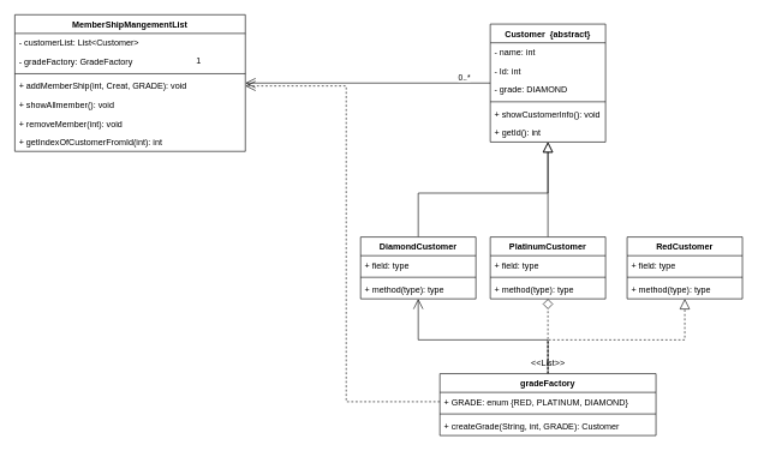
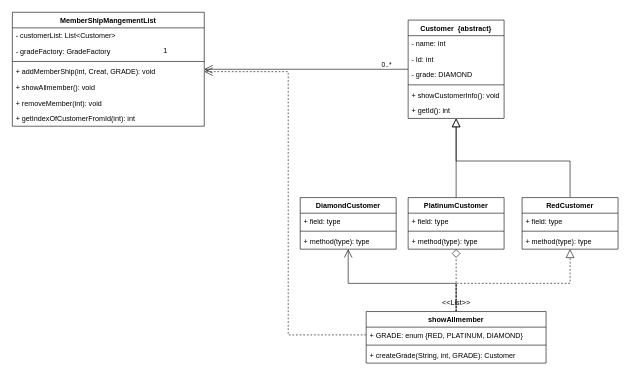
  <mxCell id="0" />
  <mxCell id="1" parent="0" />
  <mxCell id="2" style="edgeStyle=orthogonalEdgeStyle;rounded=0;orthogonalLoop=1;jettySize=auto;html=1;endArrow=open;endFill=0;endSize=12;" edge="1" parent="1" source="4" target="26"><mxGeometry relative="1" as="geometry" /></mxCell>
  <mxCell id="3" value="0..*" style="edgeLabel;html=1;align=center;verticalAlign=middle;resizable=0;points=[];" vertex="1" connectable="0" parent="2"><mxGeometry x="-0.738" y="2" relative="1" as="geometry"><mxPoint x="8" y="-11" as="offset" /></mxGeometry></mxCell>
  <mxCell id="4" value="Customer  {abstract}" style="swimlane;fontStyle=1;align=center;verticalAlign=top;childLayout=stackLayout;horizontal=1;startSize=26;horizontalStack=0;resizeParent=1;resizeParentMax=0;resizeLast=0;collapsible=1;marginBottom=0;" parent="1" vertex="1"><mxGeometry x="680" y="33" width="160" height="164" as="geometry" /></mxCell>
  <mxCell id="5" value="- name: int" style="text;strokeColor=none;fillColor=none;align=left;verticalAlign=top;spacingLeft=4;spacingRight=4;overflow=hidden;rotatable=0;points=[[0,0.5],[1,0.5]];portConstraint=eastwest;" parent="4" vertex="1"><mxGeometry y="26" width="160" height="26" as="geometry" /></mxCell>
  <mxCell id="6" value="- Id: int" style="text;strokeColor=none;fillColor=none;align=left;verticalAlign=top;spacingLeft=4;spacingRight=4;overflow=hidden;rotatable=0;points=[[0,0.5],[1,0.5]];portConstraint=eastwest;" vertex="1" parent="4"><mxGeometry y="52" width="160" height="26" as="geometry" /></mxCell>
  <mxCell id="7" value="- grade: DIAMOND" style="text;strokeColor=none;fillColor=none;align=left;verticalAlign=top;spacingLeft=4;spacingRight=4;overflow=hidden;rotatable=0;points=[[0,0.5],[1,0.5]];portConstraint=eastwest;" vertex="1" parent="4"><mxGeometry y="78" width="160" height="26" as="geometry" /></mxCell>
  <mxCell id="8" value="" style="line;strokeWidth=1;fillColor=none;align=left;verticalAlign=middle;spacingTop=-1;spacingLeft=3;spacingRight=3;rotatable=0;labelPosition=right;points=[];portConstraint=eastwest;strokeColor=inherit;" parent="4" vertex="1"><mxGeometry y="104" width="160" height="8" as="geometry" /></mxCell>
  <mxCell id="9" value="+ showCustomerInfo(): void" style="text;strokeColor=none;fillColor=none;align=left;verticalAlign=top;spacingLeft=4;spacingRight=4;overflow=hidden;rotatable=0;points=[[0,0.5],[1,0.5]];portConstraint=eastwest;" parent="4" vertex="1"><mxGeometry y="112" width="160" height="26" as="geometry" /></mxCell>
  <mxCell id="10" value="+ getId(): int" style="text;strokeColor=none;fillColor=none;align=left;verticalAlign=top;spacingLeft=4;spacingRight=4;overflow=hidden;rotatable=0;points=[[0,0.5],[1,0.5]];portConstraint=eastwest;" vertex="1" parent="4"><mxGeometry y="138" width="160" height="26" as="geometry" /></mxCell>
- <mxCell id="11" style="edgeStyle=orthogonalEdgeStyle;rounded=0;orthogonalLoop=1;jettySize=auto;html=1;exitX=0.5;exitY=0;exitDx=0;exitDy=0;endArrow=block;endFill=0;endSize=12;" edge="1" parent="1" source="12" target="4"><mxGeometry relative="1" as="geometry" /></mxCell>
  <mxCell id="12" value="DiamondCustomer" style="swimlane;fontStyle=1;align=center;verticalAlign=top;childLayout=stackLayout;horizontal=1;startSize=26;horizontalStack=0;resizeParent=1;resizeParentMax=0;resizeLast=0;collapsible=1;marginBottom=0;" vertex="1" parent="1"><mxGeometry x="500" y="329" width="160" height="86" as="geometry" /></mxCell>
  <mxCell id="13" value="+ field: type" style="text;strokeColor=none;fillColor=none;align=left;verticalAlign=top;spacingLeft=4;spacingRight=4;overflow=hidden;rotatable=0;points=[[0,0.5],[1,0.5]];portConstraint=eastwest;" vertex="1" parent="12"><mxGeometry y="26" width="160" height="26" as="geometry" /></mxCell>
  <mxCell id="14" value="" style="line;strokeWidth=1;fillColor=none;align=left;verticalAlign=middle;spacingTop=-1;spacingLeft=3;spacingRight=3;rotatable=0;labelPosition=right;points=[];portConstraint=eastwest;strokeColor=inherit;" vertex="1" parent="12"><mxGeometry y="52" width="160" height="8" as="geometry" /></mxCell>
  <mxCell id="15" value="+ method(type): type" style="text;strokeColor=none;fillColor=none;align=left;verticalAlign=top;spacingLeft=4;spacingRight=4;overflow=hidden;rotatable=0;points=[[0,0.5],[1,0.5]];portConstraint=eastwest;" vertex="1" parent="12"><mxGeometry y="60" width="160" height="26" as="geometry" /></mxCell>
  <mxCell id="16" style="edgeStyle=orthogonalEdgeStyle;rounded=0;orthogonalLoop=1;jettySize=auto;html=1;exitX=0.5;exitY=0;exitDx=0;exitDy=0;endArrow=block;endFill=0;endSize=12;" edge="1" parent="1" source="17" target="4"><mxGeometry relative="1" as="geometry" /></mxCell>
  <mxCell id="17" value="PlatinumCustomer" style="swimlane;fontStyle=1;align=center;verticalAlign=top;childLayout=stackLayout;horizontal=1;startSize=26;horizontalStack=0;resizeParent=1;resizeParentMax=0;resizeLast=0;collapsible=1;marginBottom=0;" vertex="1" parent="1"><mxGeometry x="680" y="329" width="160" height="86" as="geometry" /></mxCell>
  <mxCell id="18" value="+ field: type" style="text;strokeColor=none;fillColor=none;align=left;verticalAlign=top;spacingLeft=4;spacingRight=4;overflow=hidden;rotatable=0;points=[[0,0.5],[1,0.5]];portConstraint=eastwest;" vertex="1" parent="17"><mxGeometry y="26" width="160" height="26" as="geometry" /></mxCell>
  <mxCell id="19" value="" style="line;strokeWidth=1;fillColor=none;align=left;verticalAlign=middle;spacingTop=-1;spacingLeft=3;spacingRight=3;rotatable=0;labelPosition=right;points=[];portConstraint=eastwest;strokeColor=inherit;" vertex="1" parent="17"><mxGeometry y="52" width="160" height="8" as="geometry" /></mxCell>
  <mxCell id="20" value="+ method(type): type" style="text;strokeColor=none;fillColor=none;align=left;verticalAlign=top;spacingLeft=4;spacingRight=4;overflow=hidden;rotatable=0;points=[[0,0.5],[1,0.5]];portConstraint=eastwest;" vertex="1" parent="17"><mxGeometry y="60" width="160" height="26" as="geometry" /></mxCell>
+ <mxCell id="21" style="edgeStyle=orthogonalEdgeStyle;rounded=0;orthogonalLoop=1;jettySize=auto;html=1;exitX=0.5;exitY=0;exitDx=0;exitDy=0;endArrow=block;endFill=0;endSize=12;" edge="1" parent="1" source="22" target="4"><mxGeometry relative="1" as="geometry" /></mxCell>
  <mxCell id="22" value="RedCustomer" style="swimlane;fontStyle=1;align=center;verticalAlign=top;childLayout=stackLayout;horizontal=1;startSize=26;horizontalStack=0;resizeParent=1;resizeParentMax=0;resizeLast=0;collapsible=1;marginBottom=0;" vertex="1" parent="1"><mxGeometry x="870" y="329" width="160" height="86" as="geometry" /></mxCell>
  <mxCell id="23" value="+ field: type" style="text;strokeColor=none;fillColor=none;align=left;verticalAlign=top;spacingLeft=4;spacingRight=4;overflow=hidden;rotatable=0;points=[[0,0.5],[1,0.5]];portConstraint=eastwest;" vertex="1" parent="22"><mxGeometry y="26" width="160" height="26" as="geometry" /></mxCell>
  <mxCell id="24" value="" style="line;strokeWidth=1;fillColor=none;align=left;verticalAlign=middle;spacingTop=-1;spacingLeft=3;spacingRight=3;rotatable=0;labelPosition=right;points=[];portConstraint=eastwest;strokeColor=inherit;" vertex="1" parent="22"><mxGeometry y="52" width="160" height="8" as="geometry" /></mxCell>
  <mxCell id="25" value="+ method(type): type" style="text;strokeColor=none;fillColor=none;align=left;verticalAlign=top;spacingLeft=4;spacingRight=4;overflow=hidden;rotatable=0;points=[[0,0.5],[1,0.5]];portConstraint=eastwest;" vertex="1" parent="22"><mxGeometry y="60" width="160" height="26" as="geometry" /></mxCell>
  <mxCell id="26" value="MemberShipMangementList" style="swimlane;fontStyle=1;align=center;verticalAlign=top;childLayout=stackLayout;horizontal=1;startSize=26;horizontalStack=0;resizeParent=1;resizeParentMax=0;resizeLast=0;collapsible=1;marginBottom=0;" vertex="1" parent="1"><mxGeometry x="20" y="20" width="320" height="190" as="geometry" /></mxCell>
  <mxCell id="27" value="- customerList: List&lt;Customer&gt;" style="text;strokeColor=none;fillColor=none;align=left;verticalAlign=top;spacingLeft=4;spacingRight=4;overflow=hidden;rotatable=0;points=[[0,0.5],[1,0.5]];portConstraint=eastwest;" vertex="1" parent="26"><mxGeometry y="26" width="320" height="26" as="geometry" /></mxCell>
  <mxCell id="28" value="- gradeFactory: GradeFactory" style="text;strokeColor=none;fillColor=none;align=left;verticalAlign=top;spacingLeft=4;spacingRight=4;overflow=hidden;rotatable=0;points=[[0,0.5],[1,0.5]];portConstraint=eastwest;" vertex="1" parent="26"><mxGeometry y="52" width="320" height="26" as="geometry" /></mxCell>
  <mxCell id="29" value="" style="line;strokeWidth=1;fillColor=none;align=left;verticalAlign=middle;spacingTop=-1;spacingLeft=3;spacingRight=3;rotatable=0;labelPosition=right;points=[];portConstraint=eastwest;strokeColor=inherit;" vertex="1" parent="26"><mxGeometry y="78" width="320" height="8" as="geometry" /></mxCell>
  <mxCell id="30" value="+ addMemberShip(int, Creat, GRADE): void" style="text;strokeColor=none;fillColor=none;align=left;verticalAlign=top;spacingLeft=4;spacingRight=4;overflow=hidden;rotatable=0;points=[[0,0.5],[1,0.5]];portConstraint=eastwest;" vertex="1" parent="26"><mxGeometry y="86" width="320" height="26" as="geometry" /></mxCell>
  <mxCell id="31" value="+ showAllmember(): void" style="text;strokeColor=none;fillColor=none;align=left;verticalAlign=top;spacingLeft=4;spacingRight=4;overflow=hidden;rotatable=0;points=[[0,0.5],[1,0.5]];portConstraint=eastwest;" vertex="1" parent="26"><mxGeometry y="112" width="320" height="26" as="geometry" /></mxCell>
  <mxCell id="32" value="+ removeMember(int): void&#10;" style="text;strokeColor=none;fillColor=none;align=left;verticalAlign=top;spacingLeft=4;spacingRight=4;overflow=hidden;rotatable=0;points=[[0,0.5],[1,0.5]];portConstraint=eastwest;" vertex="1" parent="26"><mxGeometry y="138" width="320" height="26" as="geometry" /></mxCell>
  <mxCell id="33" value="+ getIndexOfCustomerFromId(int): int" style="text;strokeColor=none;fillColor=none;align=left;verticalAlign=top;spacingLeft=4;spacingRight=4;overflow=hidden;rotatable=0;points=[[0,0.5],[1,0.5]];portConstraint=eastwest;" vertex="1" parent="26"><mxGeometry y="164" width="320" height="26" as="geometry" /></mxCell>
  <mxCell id="34" value="1" style="text;html=1;align=center;verticalAlign=middle;resizable=0;points=[];autosize=1;strokeColor=none;fillColor=none;" vertex="1" parent="1"><mxGeometry x="260" y="69" width="30" height="30" as="geometry" /></mxCell>
  <mxCell id="35" style="edgeStyle=orthogonalEdgeStyle;rounded=0;orthogonalLoop=1;jettySize=auto;html=1;endArrow=open;endFill=0;endSize=12;dashed=0;" edge="1" parent="1" source="38" target="12"><mxGeometry relative="1" as="geometry" /></mxCell>
  <mxCell id="36" style="edgeStyle=orthogonalEdgeStyle;rounded=0;orthogonalLoop=1;jettySize=auto;html=1;dashed=1;endArrow=diamond;endFill=0;endSize=12;" edge="1" parent="1" source="38" target="17"><mxGeometry relative="1" as="geometry" /></mxCell>
  <mxCell id="37" style="edgeStyle=orthogonalEdgeStyle;rounded=0;orthogonalLoop=1;jettySize=auto;html=1;dashed=1;endArrow=block;endFill=0;endSize=12;" edge="1" parent="1" source="38" target="22"><mxGeometry relative="1" as="geometry" /></mxCell>
- <mxCell id="38" value="gradeFactory" style="swimlane;fontStyle=1;align=center;verticalAlign=top;childLayout=stackLayout;horizontal=1;startSize=26;horizontalStack=0;resizeParent=1;resizeParentMax=0;resizeLast=0;collapsible=1;marginBottom=0;" vertex="1" parent="1"><mxGeometry x="610" y="519" width="300" height="86" as="geometry" /></mxCell>
+ <mxCell id="38" value="showAllmember" style="swimlane;fontStyle=1;align=center;verticalAlign=top;childLayout=stackLayout;horizontal=1;startSize=26;horizontalStack=0;resizeParent=1;resizeParentMax=0;resizeLast=0;collapsible=1;marginBottom=0;" vertex="1" parent="1"><mxGeometry x="610" y="519" width="300" height="86" as="geometry" /></mxCell>
  <mxCell id="39" value="+ GRADE: enum {RED, PLATINUM, DIAMOND}" style="text;strokeColor=none;fillColor=none;align=left;verticalAlign=top;spacingLeft=4;spacingRight=4;overflow=hidden;rotatable=0;points=[[0,0.5],[1,0.5]];portConstraint=eastwest;" vertex="1" parent="38"><mxGeometry y="26" width="300" height="26" as="geometry" /></mxCell>
  <mxCell id="40" value="" style="line;strokeWidth=1;fillColor=none;align=left;verticalAlign=middle;spacingTop=-1;spacingLeft=3;spacingRight=3;rotatable=0;labelPosition=right;points=[];portConstraint=eastwest;strokeColor=inherit;" vertex="1" parent="38"><mxGeometry y="52" width="300" height="8" as="geometry" /></mxCell>
  <mxCell id="41" value="+ createGrade(String, int, GRADE): Customer" style="text;strokeColor=none;fillColor=none;align=left;verticalAlign=top;spacingLeft=4;spacingRight=4;overflow=hidden;rotatable=0;points=[[0,0.5],[1,0.5]];portConstraint=eastwest;" vertex="1" parent="38"><mxGeometry y="60" width="300" height="26" as="geometry" /></mxCell>
  <mxCell id="42" value="&amp;lt;&amp;lt;List&amp;gt;&amp;gt;" style="text;html=1;align=center;verticalAlign=middle;resizable=0;points=[];autosize=1;strokeColor=none;fillColor=none;" vertex="1" parent="1"><mxGeometry x="720" y="489" width="80" height="30" as="geometry" /></mxCell>
  <mxCell id="43" style="edgeStyle=orthogonalEdgeStyle;rounded=0;orthogonalLoop=1;jettySize=auto;html=1;exitX=0;exitY=0.5;exitDx=0;exitDy=0;dashed=1;endArrow=open;endFill=0;endSize=12;" edge="1" parent="1" source="39" target="30"><mxGeometry relative="1" as="geometry" /></mxCell>
